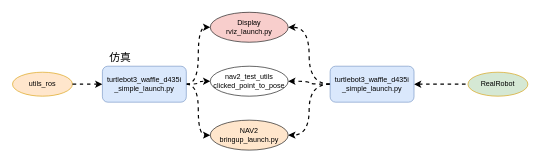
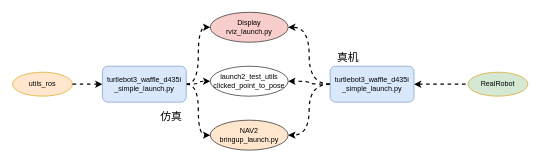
  <mxCell id="0" />
  <mxCell id="1" parent="0" />
  <mxCell id="2" value="NAV2&lt;br&gt;bringup_launch.py" style="ellipse;whiteSpace=wrap;html=1;fillColor=#ffe6cc;" parent="1" vertex="1"><mxGeometry x="350" y="200" width="130" height="50" as="geometry" /></mxCell>
  <mxCell id="3" value="Display&lt;br&gt;rviz_launch.py" style="ellipse;whiteSpace=wrap;html=1;fillColor=#f8cecc;" vertex="1" parent="1"><mxGeometry x="350" y="20" width="130" height="50" as="geometry" /></mxCell>
  <mxCell id="4" value="utils_ros" style="ellipse;whiteSpace=wrap;html=1;fillColor=#ffe6cc;strokeColor=#d79b00;" vertex="1" parent="1"><mxGeometry x="20" y="120" width="100" height="40" as="geometry" /></mxCell>
- <mxCell id="5" value="nav2_test_utils&lt;br&gt;clicked_point_to_pose" style="ellipse;whiteSpace=wrap;html=1;" vertex="1" parent="1"><mxGeometry x="350" y="110" width="130" height="50" as="geometry" /></mxCell>
+ <mxCell id="5" value="launch2_test_utils&lt;br&gt;clicked_point_to_pose" style="ellipse;whiteSpace=wrap;html=1;" vertex="1" parent="1"><mxGeometry x="350" y="110" width="130" height="50" as="geometry" /></mxCell>
  <mxCell id="6" style="edgeStyle=orthogonalEdgeStyle;curved=1;rounded=0;orthogonalLoop=1;jettySize=auto;html=1;exitX=0;exitY=0.5;exitDx=0;exitDy=0;entryX=1;entryY=0.5;entryDx=0;entryDy=0;strokeWidth=2;dashed=1;endArrow=none;endFill=0;startArrow=classic;startFill=1;" edge="1" parent="1" source="10" target="4"><mxGeometry relative="1" as="geometry" /></mxCell>
  <mxCell id="7" style="edgeStyle=orthogonalEdgeStyle;curved=1;rounded=0;orthogonalLoop=1;jettySize=auto;html=1;exitX=1;exitY=0.5;exitDx=0;exitDy=0;entryX=0;entryY=0.5;entryDx=0;entryDy=0;strokeWidth=2;dashed=1;" edge="1" parent="1" source="10" target="3"><mxGeometry relative="1" as="geometry" /></mxCell>
  <mxCell id="8" style="edgeStyle=orthogonalEdgeStyle;curved=1;rounded=0;orthogonalLoop=1;jettySize=auto;html=1;exitX=1;exitY=0.5;exitDx=0;exitDy=0;entryX=0;entryY=0.5;entryDx=0;entryDy=0;strokeWidth=2;dashed=1;" edge="1" parent="1" source="10" target="5"><mxGeometry relative="1" as="geometry" /></mxCell>
  <mxCell id="9" style="edgeStyle=orthogonalEdgeStyle;curved=1;rounded=0;orthogonalLoop=1;jettySize=auto;html=1;exitX=1;exitY=0.5;exitDx=0;exitDy=0;entryX=0;entryY=0.5;entryDx=0;entryDy=0;strokeWidth=2;dashed=1;" edge="1" parent="1" source="10" target="2"><mxGeometry relative="1" as="geometry" /></mxCell>
  <mxCell id="10" value="turtlebot3_waffle_d435i&lt;br&gt;_simple_launch.py" style="rounded=1;whiteSpace=wrap;html=1;fillColor=#dae8fc;strokeColor=#6c8ebf;" vertex="1" parent="1"><mxGeometry x="170" y="110" width="140" height="60" as="geometry" /></mxCell>
  <mxCell id="11" style="edgeStyle=orthogonalEdgeStyle;curved=1;rounded=0;orthogonalLoop=1;jettySize=auto;html=1;exitX=0;exitY=0.5;exitDx=0;exitDy=0;entryX=1;entryY=0.5;entryDx=0;entryDy=0;strokeWidth=2;dashed=1;" edge="1" parent="1" source="15" target="2"><mxGeometry relative="1" as="geometry" /></mxCell>
  <mxCell id="12" style="edgeStyle=orthogonalEdgeStyle;curved=1;rounded=0;orthogonalLoop=1;jettySize=auto;html=1;exitX=1;exitY=0.5;exitDx=0;exitDy=0;entryX=0;entryY=0.5;entryDx=0;entryDy=0;dashed=1;strokeWidth=2;startArrow=classic;startFill=1;endArrow=none;endFill=0;" edge="1" parent="1" source="15" target="16"><mxGeometry relative="1" as="geometry" /></mxCell>
  <mxCell id="13" style="edgeStyle=orthogonalEdgeStyle;curved=1;rounded=0;orthogonalLoop=1;jettySize=auto;html=1;exitX=0;exitY=0.5;exitDx=0;exitDy=0;entryX=1;entryY=0.5;entryDx=0;entryDy=0;strokeWidth=2;dashed=1;" edge="1" parent="1" source="15" target="5"><mxGeometry relative="1" as="geometry" /></mxCell>
  <mxCell id="14" style="edgeStyle=orthogonalEdgeStyle;curved=1;rounded=0;orthogonalLoop=1;jettySize=auto;html=1;exitX=0;exitY=0.5;exitDx=0;exitDy=0;entryX=1;entryY=0.5;entryDx=0;entryDy=0;strokeWidth=2;dashed=1;" edge="1" parent="1" source="15" target="3"><mxGeometry relative="1" as="geometry" /></mxCell>
  <mxCell id="15" value="turtlebot3_waffle_d435i&lt;br&gt;_simple_launch.py" style="rounded=1;whiteSpace=wrap;html=1;fillColor=#dae8fc;strokeColor=#6c8ebf;" vertex="1" parent="1"><mxGeometry x="550" y="110" width="140" height="60" as="geometry" /></mxCell>
  <mxCell id="16" value="RealRobot" style="ellipse;whiteSpace=wrap;html=1;fillColor=#d5e8d4;strokeColor=#d79b00;" vertex="1" parent="1"><mxGeometry x="780" y="120" width="100" height="40" as="geometry" /></mxCell>
- <mxCell id="17" value="仿真" style="text;html=1;whiteSpace=wrap;strokeColor=none;fillColor=none;align=center;verticalAlign=middle;rounded=0;fontSize=18;" vertex="1" parent="1"><mxGeometry x="170" y="80" width="60" height="30" as="geometry" /></mxCell>
+ <mxCell id="17" value="仿真" style="text;html=1;whiteSpace=wrap;strokeColor=none;fillColor=none;align=center;verticalAlign=middle;rounded=0;fontSize=18;" vertex="1" parent="1"><mxGeometry x="255" y="180" width="60" height="30" as="geometry" /></mxCell>
+ <mxCell id="18" value="真机" style="text;html=1;whiteSpace=wrap;strokeColor=none;fillColor=none;align=center;verticalAlign=middle;rounded=0;fontSize=18;" vertex="1" parent="1"><mxGeometry x="550" y="80" width="60" height="30" as="geometry" /></mxCell>
